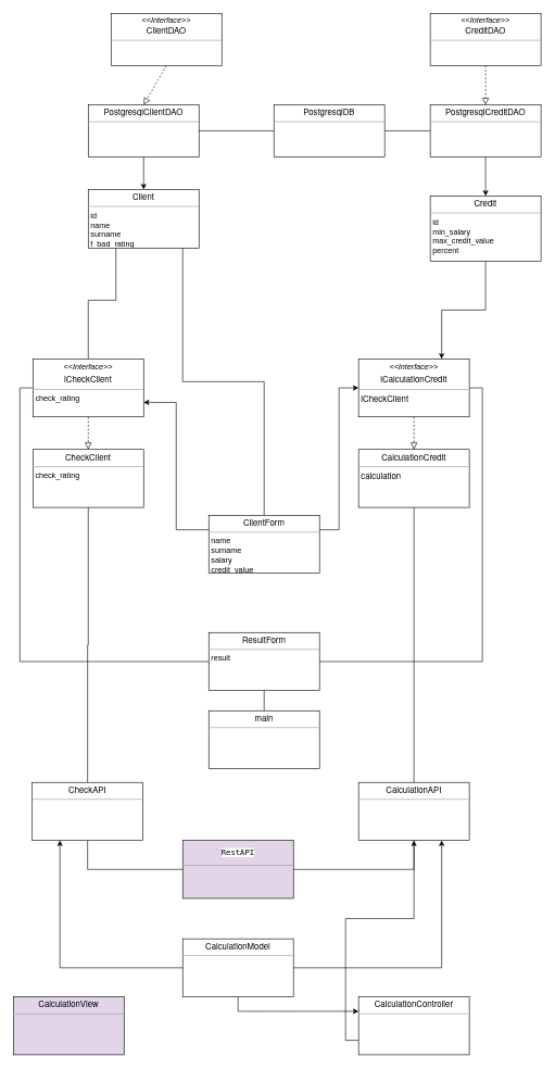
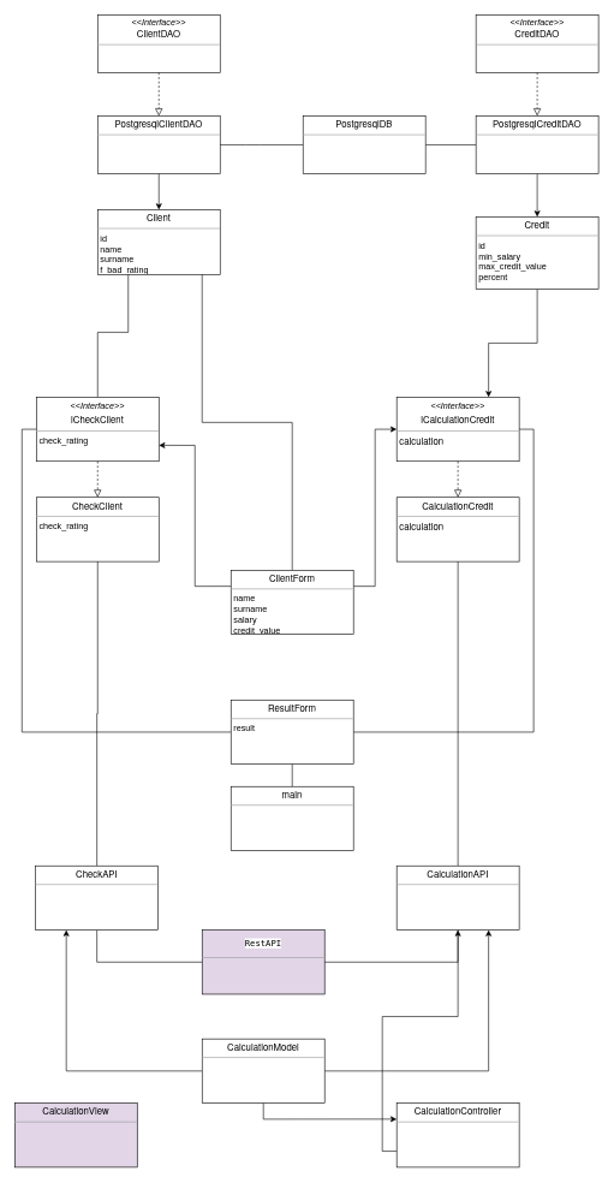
  <mxCell id="0" />
  <mxCell id="1" parent="0" />
- <mxCell id="2" value="&lt;p style=&quot;margin: 0px ; margin-top: 4px ; text-align: center&quot;&gt;&lt;i&gt;&amp;lt;&amp;lt;Interface&amp;gt;&amp;gt;&lt;/i&gt;&lt;br&gt;&lt;font face=&quot;helvetica neue&quot;&gt;&lt;span style=&quot;font-size: 13px&quot;&gt;ClientDAO&lt;/span&gt;&lt;/font&gt;&lt;/p&gt;&lt;hr size=&quot;1&quot;&gt;&lt;p style=&quot;margin: 0px 0px 0px 4px&quot;&gt;&lt;br&gt;&lt;/p&gt;" style="verticalAlign=top;align=left;overflow=fill;fontSize=12;fontFamily=Helvetica;html=1;fontColor=#000000;" parent="1" vertex="1"><mxGeometry x="170" y="20" width="170" height="80" as="geometry" /></mxCell>
+ <mxCell id="2" value="&lt;p style=&quot;margin: 0px ; margin-top: 4px ; text-align: center&quot;&gt;&lt;i&gt;&amp;lt;&amp;lt;Interface&amp;gt;&amp;gt;&lt;/i&gt;&lt;br&gt;&lt;font face=&quot;helvetica neue&quot;&gt;&lt;span style=&quot;font-size: 13px&quot;&gt;ClientDAO&lt;/span&gt;&lt;/font&gt;&lt;/p&gt;&lt;hr size=&quot;1&quot;&gt;&lt;p style=&quot;margin: 0px 0px 0px 4px&quot;&gt;&lt;br&gt;&lt;/p&gt;" style="verticalAlign=top;align=left;overflow=fill;fontSize=12;fontFamily=Helvetica;html=1;fontColor=#000000;" parent="1" vertex="1"><mxGeometry x="135" y="20" width="170" height="80" as="geometry" /></mxCell>
  <mxCell id="3" style="edgeStyle=orthogonalEdgeStyle;rounded=0;orthogonalLoop=1;jettySize=auto;html=1;exitX=0.5;exitY=1;exitDx=0;exitDy=0;entryX=0.5;entryY=0;entryDx=0;entryDy=0;" parent="1" source="4" target="7" edge="1"><mxGeometry relative="1" as="geometry" /></mxCell>
  <mxCell id="4" value="&lt;p style=&quot;margin: 0px ; margin-top: 4px ; text-align: center&quot;&gt;&lt;font face=&quot;helvetica neue&quot;&gt;&lt;span style=&quot;font-size: 13px&quot;&gt;PostgresqlClientDAO&lt;/span&gt;&lt;/font&gt;&lt;/p&gt;&lt;hr size=&quot;1&quot;&gt;&lt;p style=&quot;margin: 0px 0px 0px 4px&quot;&gt;&lt;br&gt;&lt;/p&gt;" style="verticalAlign=top;align=left;overflow=fill;fontSize=12;fontFamily=Helvetica;html=1;fontColor=#000000;" parent="1" vertex="1"><mxGeometry x="135" y="160" width="170" height="80" as="geometry" /></mxCell>
  <mxCell id="5" style="edgeStyle=orthogonalEdgeStyle;rounded=0;orthogonalLoop=1;jettySize=auto;html=1;exitX=1;exitY=0.5;exitDx=0;exitDy=0;endArrow=none;endFill=0;" parent="1" source="6" target="11" edge="1"><mxGeometry relative="1" as="geometry" /></mxCell>
  <mxCell id="6" value="&lt;p style=&quot;margin: 0px ; margin-top: 4px ; text-align: center&quot;&gt;&lt;font face=&quot;helvetica neue&quot;&gt;&lt;span style=&quot;font-size: 13px&quot;&gt;PostgresqlDB&lt;/span&gt;&lt;/font&gt;&lt;/p&gt;&lt;hr size=&quot;1&quot;&gt;&lt;p style=&quot;margin: 0px 0px 0px 4px&quot;&gt;&lt;br&gt;&lt;/p&gt;" style="verticalAlign=top;align=left;overflow=fill;fontSize=12;fontFamily=Helvetica;html=1;fontColor=#000000;" parent="1" vertex="1"><mxGeometry x="420" y="160" width="170" height="80" as="geometry" /></mxCell>
  <mxCell id="7" value="&lt;p style=&quot;margin: 0px ; margin-top: 4px ; text-align: center&quot;&gt;&lt;font face=&quot;helvetica neue&quot;&gt;&lt;span style=&quot;font-size: 13px&quot;&gt;Client&lt;/span&gt;&lt;/font&gt;&lt;/p&gt;&lt;hr size=&quot;1&quot;&gt;&lt;p style=&quot;margin: 0px 0px 0px 4px&quot;&gt;id&lt;/p&gt;&lt;p style=&quot;margin: 0px 0px 0px 4px&quot;&gt;name&lt;/p&gt;&lt;p style=&quot;margin: 0px 0px 0px 4px&quot;&gt;surname&lt;/p&gt;&lt;p style=&quot;margin: 0px 0px 0px 4px&quot;&gt;f_bad_rating&lt;/p&gt;&lt;p style=&quot;margin: 0px 0px 0px 4px&quot;&gt;&lt;br&gt;&lt;/p&gt;" style="verticalAlign=top;align=left;overflow=fill;fontSize=12;fontFamily=Helvetica;html=1;fontColor=#000000;" parent="1" vertex="1"><mxGeometry x="135" y="290" width="170" height="90" as="geometry" /></mxCell>
  <mxCell id="8" value="" style="endArrow=none;html=1;exitX=1;exitY=0.5;exitDx=0;exitDy=0;entryX=0;entryY=0.5;entryDx=0;entryDy=0;" parent="1" source="4" target="6" edge="1"><mxGeometry width="50" height="50" relative="1" as="geometry"><mxPoint x="-20" y="210" as="sourcePoint" /><mxPoint x="515" y="160" as="targetPoint" /><Array as="points"><mxPoint x="350" y="200" /></Array></mxGeometry></mxCell>
  <mxCell id="9" value="&lt;p style=&quot;margin: 0px ; margin-top: 4px ; text-align: center&quot;&gt;&lt;i&gt;&amp;lt;&amp;lt;Interface&amp;gt;&amp;gt;&lt;/i&gt;&lt;br&gt;&lt;font face=&quot;helvetica neue&quot;&gt;&lt;span style=&quot;font-size: 13px&quot;&gt;CreditDAO&lt;/span&gt;&lt;/font&gt;&lt;/p&gt;&lt;hr size=&quot;1&quot;&gt;&lt;p style=&quot;margin: 0px 0px 0px 4px&quot;&gt;&lt;br&gt;&lt;/p&gt;" style="verticalAlign=top;align=left;overflow=fill;fontSize=12;fontFamily=Helvetica;html=1;fontColor=#000000;" parent="1" vertex="1"><mxGeometry x="660" y="20" width="170" height="80" as="geometry" /></mxCell>
  <mxCell id="10" style="edgeStyle=orthogonalEdgeStyle;rounded=0;orthogonalLoop=1;jettySize=auto;html=1;exitX=0.5;exitY=1;exitDx=0;exitDy=0;entryX=0.5;entryY=0;entryDx=0;entryDy=0;" parent="1" source="11" target="19" edge="1"><mxGeometry relative="1" as="geometry"><mxPoint x="745" y="290" as="targetPoint" /></mxGeometry></mxCell>
  <mxCell id="11" value="&lt;p style=&quot;margin: 0px ; margin-top: 4px ; text-align: center&quot;&gt;&lt;font face=&quot;helvetica neue&quot;&gt;&lt;span style=&quot;font-size: 13px&quot;&gt;PostgresqlC&lt;/span&gt;&lt;/font&gt;&lt;span style=&quot;font-family: &amp;#34;helvetica neue&amp;#34; ; font-size: 13px&quot;&gt;redit&lt;/span&gt;&lt;font face=&quot;helvetica neue&quot;&gt;&lt;span style=&quot;font-size: 13px&quot;&gt;DAO&lt;/span&gt;&lt;/font&gt;&lt;/p&gt;&lt;hr size=&quot;1&quot;&gt;&lt;p style=&quot;margin: 0px 0px 0px 4px&quot;&gt;&lt;br&gt;&lt;/p&gt;" style="verticalAlign=top;align=left;overflow=fill;fontSize=12;fontFamily=Helvetica;html=1;fontColor=#000000;" parent="1" vertex="1"><mxGeometry x="660" y="160" width="170" height="80" as="geometry" /></mxCell>
  <mxCell id="12" value="" style="endArrow=block;startArrow=none;endFill=0;startFill=0;endSize=8;html=1;verticalAlign=bottom;dashed=1;labelBackgroundColor=none;exitX=0.5;exitY=1;exitDx=0;exitDy=0;entryX=0.5;entryY=0;entryDx=0;entryDy=0;" parent="1" source="2" target="4" edge="1"><mxGeometry width="160" relative="1" as="geometry"><mxPoint x="0" y="130" as="sourcePoint" /><mxPoint x="160" y="130" as="targetPoint" /><Array as="points" /></mxGeometry></mxCell>
  <mxCell id="13" value="" style="endArrow=block;startArrow=none;endFill=0;startFill=0;endSize=8;html=1;verticalAlign=bottom;dashed=1;labelBackgroundColor=none;exitX=0.5;exitY=1;exitDx=0;exitDy=0;" parent="1" source="9" target="11" edge="1"><mxGeometry width="160" relative="1" as="geometry"><mxPoint x="230" y="110" as="sourcePoint" /><mxPoint x="230" y="170" as="targetPoint" /></mxGeometry></mxCell>
  <mxCell id="14" style="edgeStyle=orthogonalEdgeStyle;rounded=0;orthogonalLoop=1;jettySize=auto;html=1;endArrow=none;endFill=0;exitX=0.5;exitY=0;exitDx=0;exitDy=0;" parent="1" source="17" target="7" edge="1"><mxGeometry relative="1" as="geometry"><Array as="points"><mxPoint x="405" y="585" /><mxPoint x="280" y="585" /></Array></mxGeometry></mxCell>
  <mxCell id="15" style="edgeStyle=orthogonalEdgeStyle;rounded=0;orthogonalLoop=1;jettySize=auto;html=1;entryX=0;entryY=0.5;entryDx=0;entryDy=0;exitX=1;exitY=0.25;exitDx=0;exitDy=0;" parent="1" source="17" target="26" edge="1"><mxGeometry relative="1" as="geometry" /></mxCell>
  <mxCell id="16" style="edgeStyle=orthogonalEdgeStyle;rounded=0;orthogonalLoop=1;jettySize=auto;html=1;entryX=1;entryY=0.75;entryDx=0;entryDy=0;exitX=0;exitY=0.25;exitDx=0;exitDy=0;" parent="1" source="17" target="22" edge="1"><mxGeometry relative="1" as="geometry" /></mxCell>
  <mxCell id="17" value="&lt;p style=&quot;margin: 0px ; margin-top: 4px ; text-align: center&quot;&gt;&lt;font face=&quot;helvetica neue&quot;&gt;&lt;span style=&quot;font-size: 13px&quot;&gt;ClientForm&lt;/span&gt;&lt;/font&gt;&lt;/p&gt;&lt;hr size=&quot;1&quot;&gt;&lt;p style=&quot;margin: 0px 0px 0px 4px&quot;&gt;name&lt;/p&gt;&lt;p style=&quot;margin: 0px 0px 0px 4px&quot;&gt;surname&lt;/p&gt;&lt;p style=&quot;margin: 0px 0px 0px 4px&quot;&gt;salary&lt;br&gt;&lt;/p&gt;&lt;p style=&quot;margin: 0px 0px 0px 4px&quot;&gt;credit_value&lt;br&gt;&lt;/p&gt;" style="verticalAlign=top;align=left;overflow=fill;fontSize=12;fontFamily=Helvetica;html=1;fontColor=#000000;" parent="1" vertex="1"><mxGeometry x="320" y="790" width="170" height="89" as="geometry" /></mxCell>
  <mxCell id="18" style="edgeStyle=orthogonalEdgeStyle;rounded=0;orthogonalLoop=1;jettySize=auto;html=1;entryX=0.75;entryY=0;entryDx=0;entryDy=0;" parent="1" source="19" target="26" edge="1"><mxGeometry relative="1" as="geometry" /></mxCell>
  <mxCell id="19" value="&lt;p style=&quot;margin: 0px ; margin-top: 4px ; text-align: center&quot;&gt;&lt;font face=&quot;helvetica neue&quot;&gt;&lt;span style=&quot;font-size: 13px&quot;&gt;C&lt;/span&gt;&lt;/font&gt;&lt;span style=&quot;font-family: &amp;#34;helvetica neue&amp;#34; ; font-size: 13px&quot;&gt;redit&lt;/span&gt;&lt;br&gt;&lt;/p&gt;&lt;hr size=&quot;1&quot;&gt;&lt;p style=&quot;margin: 0px 0px 0px 4px&quot;&gt;id&lt;/p&gt;&lt;p style=&quot;margin: 0px 0px 0px 4px&quot;&gt;min_salary&lt;/p&gt;&lt;p style=&quot;margin: 0px 0px 0px 4px&quot;&gt;max_credit_value&lt;/p&gt;&lt;p style=&quot;margin: 0px 0px 0px 4px&quot;&gt;percent&lt;/p&gt;" style="verticalAlign=top;align=left;overflow=fill;fontSize=12;fontFamily=Helvetica;html=1;fontColor=#000000;" parent="1" vertex="1"><mxGeometry x="660" y="300" width="170" height="100" as="geometry" /></mxCell>
  <mxCell id="20" style="edgeStyle=orthogonalEdgeStyle;rounded=0;orthogonalLoop=1;jettySize=auto;html=1;exitX=0.5;exitY=0;exitDx=0;exitDy=0;endArrow=none;endFill=0;entryX=0.25;entryY=1;entryDx=0;entryDy=0;" parent="1" source="22" target="7" edge="1"><mxGeometry relative="1" as="geometry"><mxPoint x="20" y="390" as="targetPoint" /><mxPoint x="345" y="540" as="sourcePoint" /><Array as="points"><mxPoint x="135" y="460" /><mxPoint x="178" y="460" /></Array></mxGeometry></mxCell>
  <mxCell id="21" style="edgeStyle=orthogonalEdgeStyle;rounded=0;orthogonalLoop=1;jettySize=auto;html=1;entryX=0;entryY=0.5;entryDx=0;entryDy=0;endArrow=none;endFill=0;exitX=0;exitY=0.5;exitDx=0;exitDy=0;" parent="1" source="22" target="29" edge="1"><mxGeometry relative="1" as="geometry" /></mxCell>
  <mxCell id="22" value="&lt;p style=&quot;margin: 0px ; margin-top: 4px ; text-align: center&quot;&gt;&lt;i&gt;&amp;lt;&amp;lt;Interface&amp;gt;&amp;gt;&lt;/i&gt;&lt;font face=&quot;helvetica neue&quot;&gt;&lt;span style=&quot;font-size: 13px&quot;&gt;&lt;br&gt;&lt;/span&gt;&lt;/font&gt;&lt;/p&gt;&lt;p style=&quot;margin: 0px ; margin-top: 4px ; text-align: center&quot;&gt;&lt;font face=&quot;helvetica neue&quot;&gt;&lt;span style=&quot;font-size: 13px&quot;&gt;iCheckClient&lt;/span&gt;&lt;/font&gt;&lt;/p&gt;&lt;hr size=&quot;1&quot;&gt;&lt;p style=&quot;margin: 0px 0px 0px 4px&quot;&gt;check_rating&lt;br&gt;&lt;/p&gt;" style="verticalAlign=top;align=left;overflow=fill;fontSize=12;fontFamily=Helvetica;html=1;fontColor=#000000;" parent="1" vertex="1"><mxGeometry x="50" y="550" width="170" height="89" as="geometry" /></mxCell>
  <mxCell id="23" value="&lt;p style=&quot;margin: 0px ; margin-top: 4px ; text-align: center&quot;&gt;&lt;font face=&quot;helvetica neue&quot;&gt;&lt;span style=&quot;font-size: 13px&quot;&gt;CheckClient&lt;/span&gt;&lt;/font&gt;&lt;/p&gt;&lt;hr size=&quot;1&quot;&gt;&lt;p style=&quot;margin: 0px 0px 0px 4px&quot;&gt;check_rating&lt;br&gt;&lt;/p&gt;" style="verticalAlign=top;align=left;overflow=fill;fontSize=12;fontFamily=Helvetica;html=1;fontColor=#000000;" parent="1" vertex="1"><mxGeometry x="50" y="689" width="170" height="89" as="geometry" /></mxCell>
  <mxCell id="24" value="" style="endArrow=block;startArrow=none;endFill=0;startFill=0;endSize=8;html=1;verticalAlign=bottom;dashed=1;labelBackgroundColor=none;exitX=0.5;exitY=1;exitDx=0;exitDy=0;" parent="1" source="22" edge="1"><mxGeometry width="160" relative="1" as="geometry"><mxPoint x="134.5" y="629" as="sourcePoint" /><mxPoint x="135" y="689" as="targetPoint" /><Array as="points" /></mxGeometry></mxCell>
  <mxCell id="25" style="edgeStyle=orthogonalEdgeStyle;rounded=0;orthogonalLoop=1;jettySize=auto;html=1;entryX=1;entryY=0.5;entryDx=0;entryDy=0;endArrow=none;endFill=0;exitX=1;exitY=0.5;exitDx=0;exitDy=0;" parent="1" source="26" target="29" edge="1"><mxGeometry relative="1" as="geometry" /></mxCell>
- <mxCell id="26" value="&lt;p style=&quot;margin: 0px ; margin-top: 4px ; text-align: center&quot;&gt;&lt;i&gt;&amp;lt;&amp;lt;Interface&amp;gt;&amp;gt;&lt;/i&gt;&lt;font face=&quot;helvetica neue&quot;&gt;&lt;span style=&quot;font-size: 13px&quot;&gt;&lt;br&gt;&lt;/span&gt;&lt;/font&gt;&lt;/p&gt;&lt;p style=&quot;margin: 0px ; margin-top: 4px ; text-align: center&quot;&gt;&lt;font face=&quot;helvetica neue&quot;&gt;&lt;span style=&quot;font-size: 13px&quot;&gt;i&lt;/span&gt;&lt;/font&gt;&lt;span style=&quot;font-family: &amp;#34;helvetica neue&amp;#34; ; font-size: 13px&quot;&gt;CalculationCredit&lt;/span&gt;&lt;/p&gt;&lt;hr size=&quot;1&quot;&gt;&lt;p style=&quot;margin: 0px 0px 0px 4px&quot;&gt;&lt;span style=&quot;font-family: &amp;#34;helvetica neue&amp;#34; ; font-size: 13px ; text-align: center&quot;&gt;iCheckClient&lt;/span&gt;&lt;br&gt;&lt;/p&gt;" style="verticalAlign=top;align=left;overflow=fill;fontSize=12;fontFamily=Helvetica;html=1;fontColor=#000000;" parent="1" vertex="1"><mxGeometry x="550" y="550" width="170" height="89" as="geometry" /></mxCell>
+ <mxCell id="26" value="&lt;p style=&quot;margin: 0px ; margin-top: 4px ; text-align: center&quot;&gt;&lt;i&gt;&amp;lt;&amp;lt;Interface&amp;gt;&amp;gt;&lt;/i&gt;&lt;font face=&quot;helvetica neue&quot;&gt;&lt;span style=&quot;font-size: 13px&quot;&gt;&lt;br&gt;&lt;/span&gt;&lt;/font&gt;&lt;/p&gt;&lt;p style=&quot;margin: 0px ; margin-top: 4px ; text-align: center&quot;&gt;&lt;font face=&quot;helvetica neue&quot;&gt;&lt;span style=&quot;font-size: 13px&quot;&gt;i&lt;/span&gt;&lt;/font&gt;&lt;span style=&quot;font-family: &amp;#34;helvetica neue&amp;#34; ; font-size: 13px&quot;&gt;CalculationCredit&lt;/span&gt;&lt;/p&gt;&lt;hr size=&quot;1&quot;&gt;&lt;p style=&quot;margin: 0px 0px 0px 4px&quot;&gt;&lt;span style=&quot;font-family: &amp;#34;helvetica neue&amp;#34; ; font-size: 13px ; text-align: center&quot;&gt;calculation&lt;/span&gt;&lt;br&gt;&lt;/p&gt;" style="verticalAlign=top;align=left;overflow=fill;fontSize=12;fontFamily=Helvetica;html=1;fontColor=#000000;" parent="1" vertex="1"><mxGeometry x="550" y="550" width="170" height="89" as="geometry" /></mxCell>
  <mxCell id="27" value="&lt;p style=&quot;margin: 0px ; margin-top: 4px ; text-align: center&quot;&gt;&lt;span style=&quot;font-family: &amp;#34;helvetica neue&amp;#34; ; font-size: 13px&quot;&gt;CalculationCredit&lt;/span&gt;&lt;br&gt;&lt;/p&gt;&lt;hr size=&quot;1&quot;&gt;&lt;p style=&quot;margin: 0px 0px 0px 4px&quot;&gt;&lt;span style=&quot;font-family: &amp;#34;helvetica neue&amp;#34; ; font-size: 13px ; text-align: center&quot;&gt;calculation&lt;/span&gt;&lt;br&gt;&lt;/p&gt;" style="verticalAlign=top;align=left;overflow=fill;fontSize=12;fontFamily=Helvetica;html=1;fontColor=#000000;" parent="1" vertex="1"><mxGeometry x="550" y="689" width="170" height="89" as="geometry" /></mxCell>
  <mxCell id="28" value="" style="endArrow=block;startArrow=none;endFill=0;startFill=0;endSize=8;html=1;verticalAlign=bottom;dashed=1;labelBackgroundColor=none;exitX=0.5;exitY=1;exitDx=0;exitDy=0;" parent="1" source="26" edge="1"><mxGeometry width="160" relative="1" as="geometry"><mxPoint x="634.5" y="629" as="sourcePoint" /><mxPoint x="635" y="689" as="targetPoint" /><Array as="points" /></mxGeometry></mxCell>
  <mxCell id="29" value="&lt;p style=&quot;margin: 0px ; margin-top: 4px ; text-align: center&quot;&gt;&lt;font face=&quot;helvetica neue&quot;&gt;&lt;span style=&quot;font-size: 13px&quot;&gt;ResultForm&lt;/span&gt;&lt;/font&gt;&lt;/p&gt;&lt;hr size=&quot;1&quot;&gt;&lt;p style=&quot;margin: 0px 0px 0px 4px&quot;&gt;result&lt;/p&gt;" style="verticalAlign=top;align=left;overflow=fill;fontSize=12;fontFamily=Helvetica;html=1;fontColor=#000000;" parent="1" vertex="1"><mxGeometry x="320" y="970" width="170" height="89" as="geometry" /></mxCell>
  <mxCell id="30" style="edgeStyle=orthogonalEdgeStyle;rounded=0;orthogonalLoop=1;jettySize=auto;html=1;exitX=0.5;exitY=0;exitDx=0;exitDy=0;entryX=0.5;entryY=1;entryDx=0;entryDy=0;endArrow=none;endFill=0;" parent="1" source="31" target="29" edge="1"><mxGeometry relative="1" as="geometry" /></mxCell>
  <mxCell id="31" value="&lt;p style=&quot;margin: 0px ; margin-top: 4px ; text-align: center&quot;&gt;&lt;font face=&quot;helvetica neue&quot;&gt;&lt;span style=&quot;font-size: 13px&quot;&gt;main&lt;/span&gt;&lt;/font&gt;&lt;/p&gt;&lt;hr size=&quot;1&quot;&gt;&lt;p style=&quot;margin: 0px 0px 0px 4px&quot;&gt;&lt;br&gt;&lt;/p&gt;" style="verticalAlign=top;align=left;overflow=fill;fontSize=12;fontFamily=Helvetica;html=1;fontColor=#000000;" parent="1" vertex="1"><mxGeometry x="320" y="1090" width="170" height="89" as="geometry" /></mxCell>
  <mxCell id="32" style="edgeStyle=orthogonalEdgeStyle;rounded=0;orthogonalLoop=1;jettySize=auto;html=1;exitX=1;exitY=0.5;exitDx=0;exitDy=0;entryX=0.5;entryY=1;entryDx=0;entryDy=0;endArrow=none;endFill=0;" parent="1" source="34" target="38" edge="1"><mxGeometry relative="1" as="geometry" /></mxCell>
  <mxCell id="33" style="edgeStyle=orthogonalEdgeStyle;rounded=0;orthogonalLoop=1;jettySize=auto;html=1;exitX=0;exitY=0.5;exitDx=0;exitDy=0;entryX=0.5;entryY=1;entryDx=0;entryDy=0;endArrow=none;endFill=0;" parent="1" source="34" target="36" edge="1"><mxGeometry relative="1" as="geometry" /></mxCell>
  <mxCell id="34" value="&lt;pre style=&quot;text-align: center ; font-family: &amp;#34;jetbrains mono&amp;#34; , monospace&quot;&gt;&lt;span style=&quot;background-color: rgb(255 , 255 , 255)&quot;&gt;RestAPI&lt;/span&gt;&lt;/pre&gt;&lt;hr size=&quot;1&quot; style=&quot;text-align: center&quot;&gt;&lt;p style=&quot;margin: 0px 0px 0px 4px&quot;&gt;&lt;br&gt;&lt;/p&gt;" style="verticalAlign=top;align=left;overflow=fill;fontSize=12;fontFamily=Helvetica;html=1;fontColor=#000000;fillColor=#e1d5e7;" parent="1" vertex="1"><mxGeometry x="280" y="1289" width="170" height="89" as="geometry" /></mxCell>
  <mxCell id="35" style="edgeStyle=orthogonalEdgeStyle;rounded=0;orthogonalLoop=1;jettySize=auto;html=1;exitX=0.5;exitY=0;exitDx=0;exitDy=0;entryX=0.5;entryY=1;entryDx=0;entryDy=0;endArrow=none;endFill=0;" parent="1" source="36" target="23" edge="1"><mxGeometry relative="1" as="geometry" /></mxCell>
  <mxCell id="36" value="&lt;p style=&quot;margin: 0px ; margin-top: 4px ; text-align: center&quot;&gt;&lt;font face=&quot;helvetica neue&quot;&gt;&lt;span style=&quot;font-size: 13px&quot;&gt;CheckAPI&lt;/span&gt;&lt;/font&gt;&lt;br&gt;&lt;/p&gt;&lt;hr size=&quot;1&quot;&gt;&lt;p style=&quot;margin: 0px 0px 0px 4px&quot;&gt;&lt;br&gt;&lt;/p&gt;" style="verticalAlign=top;align=left;overflow=fill;fontSize=12;fontFamily=Helvetica;html=1;fontColor=#000000;" parent="1" vertex="1"><mxGeometry x="49" y="1200" width="170" height="89" as="geometry" /></mxCell>
  <mxCell id="37" style="edgeStyle=orthogonalEdgeStyle;rounded=0;orthogonalLoop=1;jettySize=auto;html=1;entryX=0.5;entryY=1;entryDx=0;entryDy=0;endArrow=none;endFill=0;" parent="1" source="38" target="27" edge="1"><mxGeometry relative="1" as="geometry" /></mxCell>
  <mxCell id="38" value="&lt;p style=&quot;margin: 0px ; margin-top: 4px ; text-align: center&quot;&gt;&lt;font face=&quot;helvetica neue&quot;&gt;&lt;span style=&quot;font-size: 13px&quot;&gt;CalculationAPI&lt;/span&gt;&lt;/font&gt;&lt;br&gt;&lt;/p&gt;&lt;hr size=&quot;1&quot;&gt;&lt;p style=&quot;margin: 0px 0px 0px 4px&quot;&gt;&lt;br&gt;&lt;/p&gt;" style="verticalAlign=top;align=left;overflow=fill;fontSize=12;fontFamily=Helvetica;html=1;fontColor=#000000;" parent="1" vertex="1"><mxGeometry x="550" y="1200" width="170" height="89" as="geometry" /></mxCell>
  <mxCell id="39" value="&lt;p style=&quot;margin: 0px ; margin-top: 4px ; text-align: center&quot;&gt;&lt;font face=&quot;helvetica neue&quot;&gt;&lt;span style=&quot;font-size: 13px&quot;&gt;CalculationView&lt;/span&gt;&lt;/font&gt;&lt;br&gt;&lt;/p&gt;&lt;hr size=&quot;1&quot;&gt;&lt;p style=&quot;margin: 0px 0px 0px 4px&quot;&gt;&lt;br&gt;&lt;/p&gt;" style="verticalAlign=top;align=left;overflow=fill;fontSize=12;fontFamily=Helvetica;html=1;fontColor=#000000;fillColor=#e1d5e7;" vertex="1" parent="1"><mxGeometry x="20" y="1529" width="170" height="89" as="geometry" /></mxCell>
  <mxCell id="40" style="edgeStyle=orthogonalEdgeStyle;rounded=0;orthogonalLoop=1;jettySize=auto;html=1;entryX=0.25;entryY=1;entryDx=0;entryDy=0;" edge="1" parent="1" source="43" target="36"><mxGeometry relative="1" as="geometry" /></mxCell>
  <mxCell id="41" style="edgeStyle=orthogonalEdgeStyle;rounded=0;orthogonalLoop=1;jettySize=auto;html=1;exitX=1;exitY=0.5;exitDx=0;exitDy=0;entryX=0.75;entryY=1;entryDx=0;entryDy=0;" edge="1" parent="1" source="43" target="38"><mxGeometry relative="1" as="geometry" /></mxCell>
  <mxCell id="42" style="edgeStyle=orthogonalEdgeStyle;rounded=0;orthogonalLoop=1;jettySize=auto;html=1;exitX=0.5;exitY=1;exitDx=0;exitDy=0;entryX=0;entryY=0.25;entryDx=0;entryDy=0;" edge="1" parent="1" source="43" target="45"><mxGeometry relative="1" as="geometry" /></mxCell>
  <mxCell id="43" value="&lt;p style=&quot;margin: 0px ; margin-top: 4px ; text-align: center&quot;&gt;&lt;font face=&quot;helvetica neue&quot;&gt;&lt;span style=&quot;font-size: 13px&quot;&gt;CalculationModel&lt;/span&gt;&lt;/font&gt;&lt;br&gt;&lt;/p&gt;&lt;hr size=&quot;1&quot;&gt;&lt;p style=&quot;margin: 0px 0px 0px 4px&quot;&gt;&lt;br&gt;&lt;/p&gt;" style="verticalAlign=top;align=left;overflow=fill;fontSize=12;fontFamily=Helvetica;html=1;fontColor=#000000;" vertex="1" parent="1"><mxGeometry x="280" y="1440" width="170" height="89" as="geometry" /></mxCell>
  <mxCell id="44" style="edgeStyle=orthogonalEdgeStyle;rounded=0;orthogonalLoop=1;jettySize=auto;html=1;exitX=0;exitY=0.75;exitDx=0;exitDy=0;" edge="1" parent="1" source="45" target="38"><mxGeometry relative="1" as="geometry" /></mxCell>
  <mxCell id="45" value="&lt;p style=&quot;margin: 0px ; margin-top: 4px ; text-align: center&quot;&gt;&lt;font face=&quot;helvetica neue&quot;&gt;&lt;span style=&quot;font-size: 13px&quot;&gt;CalculationController&lt;/span&gt;&lt;/font&gt;&lt;br&gt;&lt;/p&gt;&lt;hr size=&quot;1&quot;&gt;&lt;p style=&quot;margin: 0px 0px 0px 4px&quot;&gt;&lt;br&gt;&lt;/p&gt;" style="verticalAlign=top;align=left;overflow=fill;fontSize=12;fontFamily=Helvetica;html=1;fontColor=#000000;" vertex="1" parent="1"><mxGeometry x="550" y="1529" width="170" height="89" as="geometry" /></mxCell>
